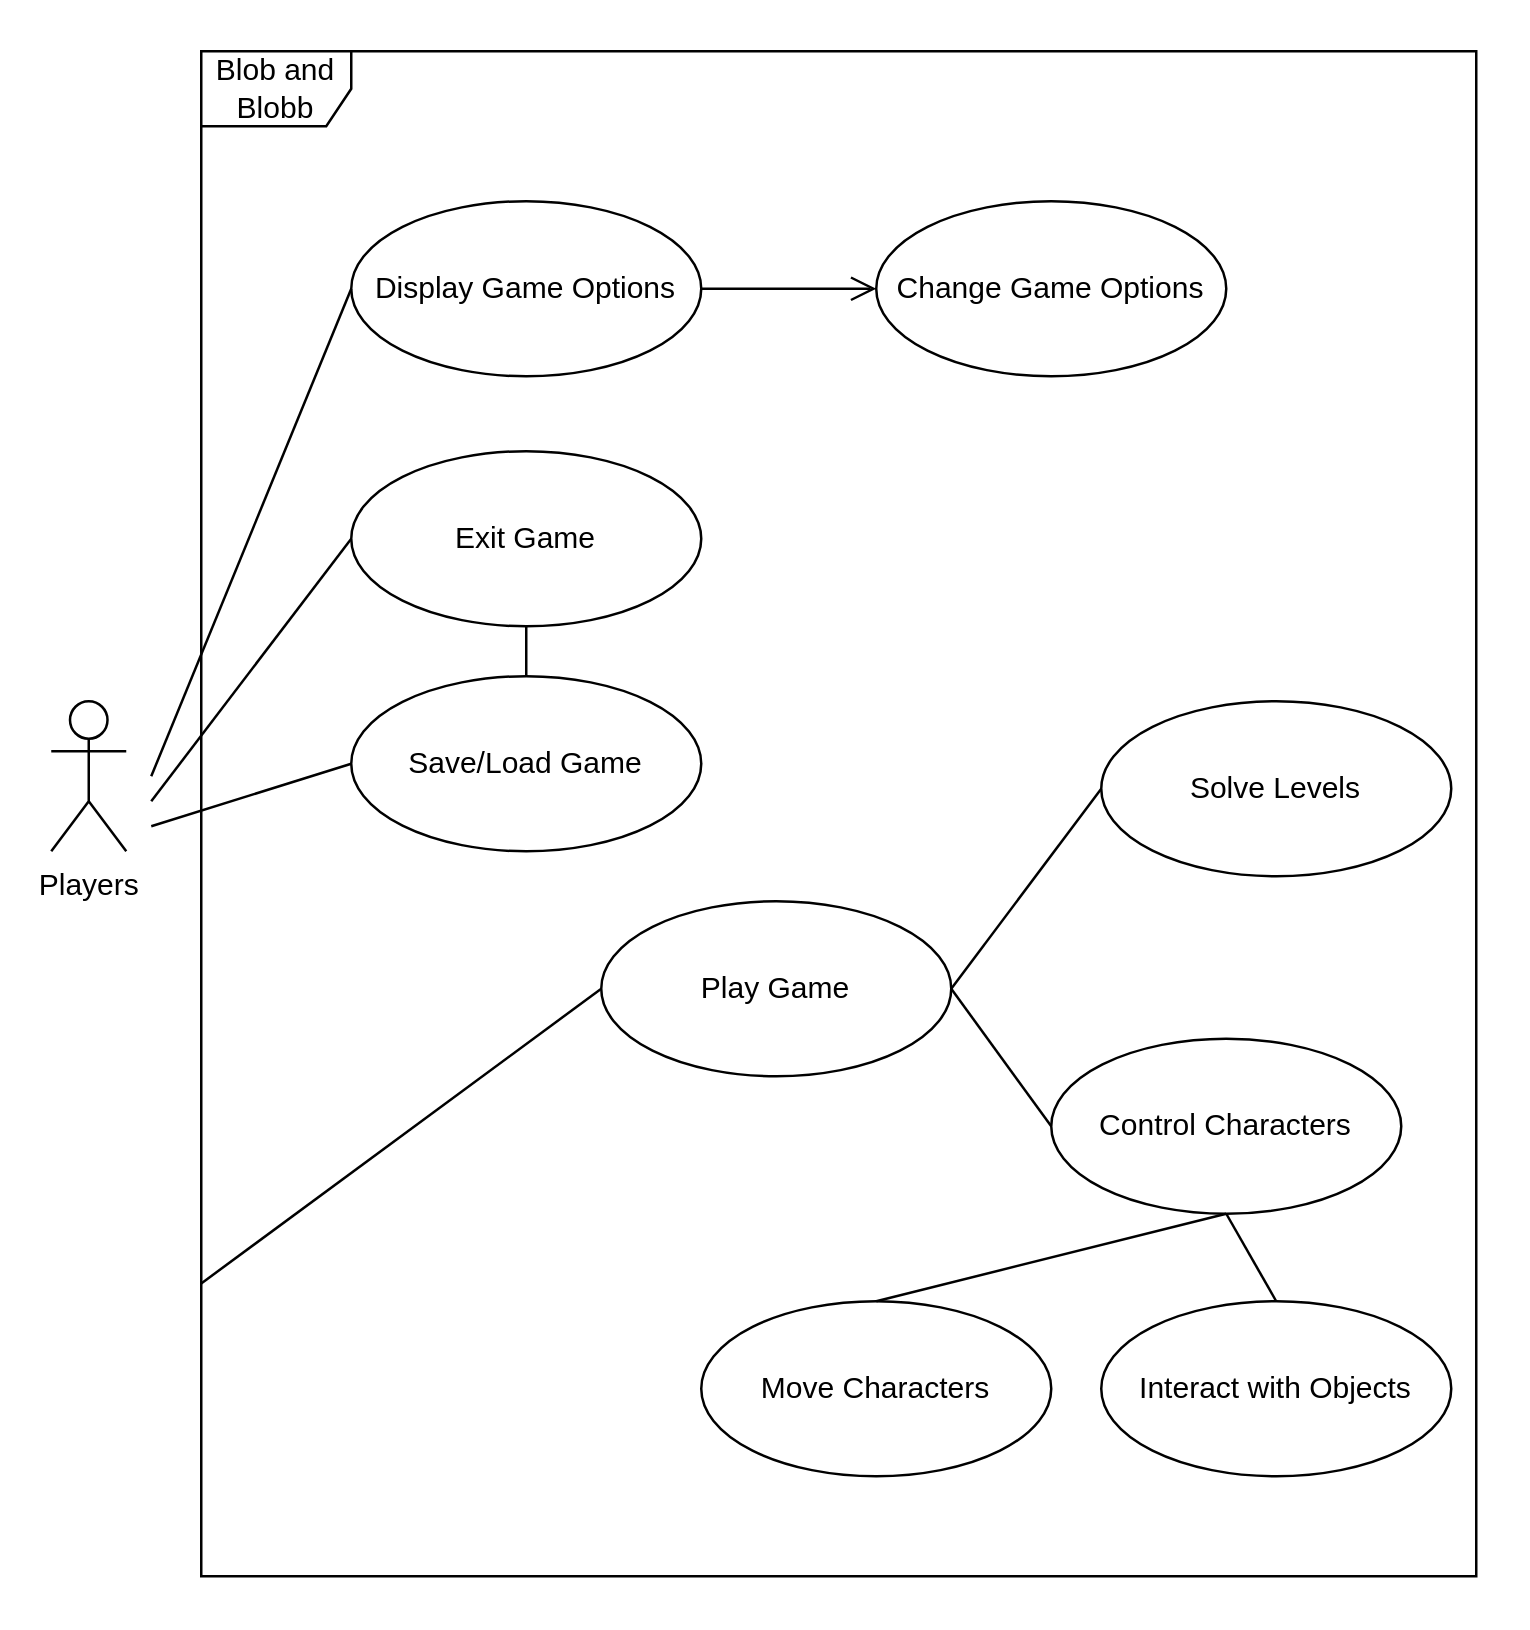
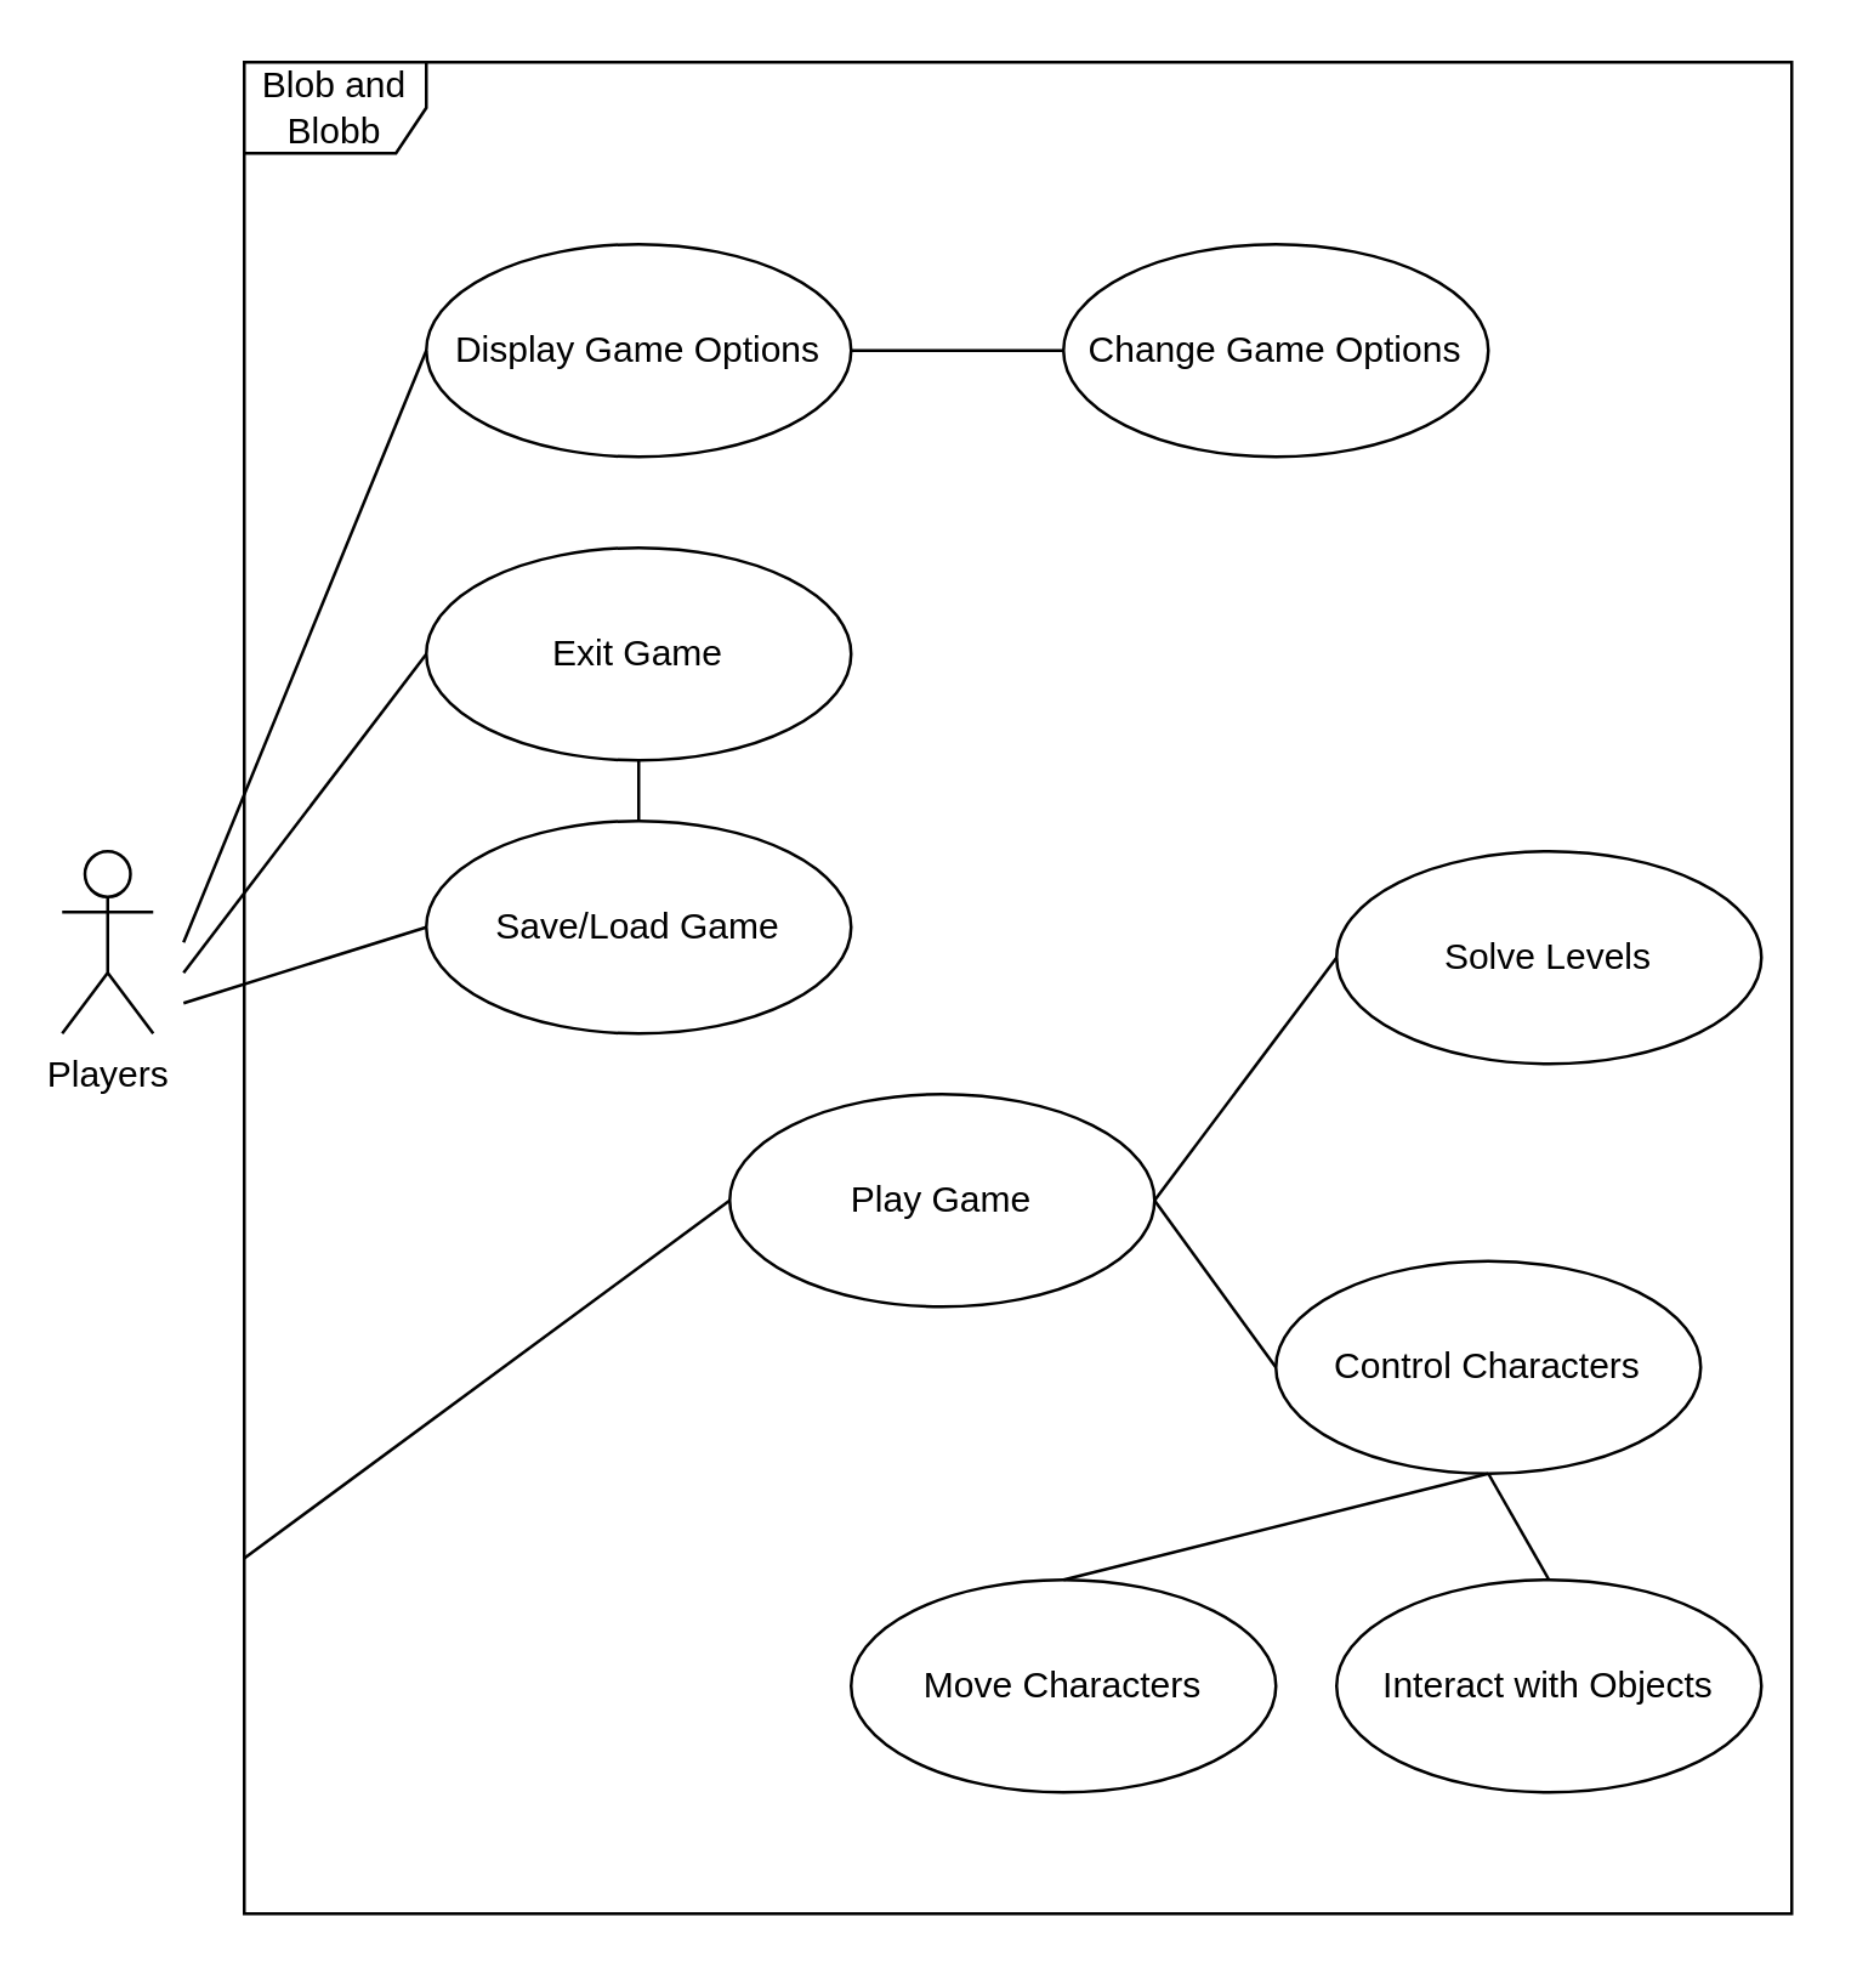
  <mxCell id="0" />
  <mxCell id="1" parent="0" />
  <mxCell id="2" value="Players" style="shape=umlActor;verticalLabelPosition=bottom;verticalAlign=top;html=1;" vertex="1" parent="1"><mxGeometry x="20" y="280" width="30" height="60" as="geometry" /></mxCell>
  <mxCell id="3" value="Blob and Blobb" style="shape=umlFrame;whiteSpace=wrap;html=1;pointerEvents=0;" vertex="1" parent="1"><mxGeometry x="80" y="20" width="510" height="610" as="geometry" /></mxCell>
  <mxCell id="4" value="Display Game Options" style="ellipse;whiteSpace=wrap;html=1;" vertex="1" parent="1"><mxGeometry x="140" y="80" width="140" height="70" as="geometry" /></mxCell>
  <mxCell id="5" value="Change Game Options" style="ellipse;whiteSpace=wrap;html=1;" vertex="1" parent="1"><mxGeometry x="350" y="80" width="140" height="70" as="geometry" /></mxCell>
  <mxCell id="6" value="Save/Load Game" style="ellipse;whiteSpace=wrap;html=1;" vertex="1" parent="1"><mxGeometry x="140" y="270" width="140" height="70" as="geometry" /></mxCell>
  <mxCell id="7" value="Exit Game" style="ellipse;whiteSpace=wrap;html=1;" vertex="1" parent="1"><mxGeometry x="140" y="180" width="140" height="70" as="geometry" /></mxCell>
  <mxCell id="8" value="Play Game" style="ellipse;whiteSpace=wrap;html=1;" vertex="1" parent="1"><mxGeometry x="240" y="360" width="140" height="70" as="geometry" /></mxCell>
  <mxCell id="9" value="Solve Levels" style="ellipse;whiteSpace=wrap;html=1;" vertex="1" parent="1"><mxGeometry x="440" y="280" width="140" height="70" as="geometry" /></mxCell>
  <mxCell id="10" value="Control Characters" style="ellipse;whiteSpace=wrap;html=1;" vertex="1" parent="1"><mxGeometry x="420" y="415" width="140" height="70" as="geometry" /></mxCell>
  <mxCell id="11" value="Move Characters" style="ellipse;whiteSpace=wrap;html=1;" vertex="1" parent="1"><mxGeometry x="280" y="520" width="140" height="70" as="geometry" /></mxCell>
  <mxCell id="12" value="Interact with Objects" style="ellipse;whiteSpace=wrap;html=1;" vertex="1" parent="1"><mxGeometry x="440" y="520" width="140" height="70" as="geometry" /></mxCell>
  <mxCell id="13" value="" style="endArrow=none;html=1;rounded=0;fontSize=12;startSize=8;endSize=8;curved=1;entryX=0;entryY=0.5;entryDx=0;entryDy=0;" edge="1" parent="1" target="4"><mxGeometry width="50" height="50" relative="1" as="geometry"><mxPoint x="60" y="310" as="sourcePoint" /><mxPoint x="360" y="220" as="targetPoint" /></mxGeometry></mxCell>
  <mxCell id="14" value="" style="endArrow=none;html=1;rounded=0;fontSize=12;startSize=8;endSize=8;curved=1;entryX=0;entryY=0.5;entryDx=0;entryDy=0;" edge="1" parent="1" target="7"><mxGeometry width="50" height="50" relative="1" as="geometry"><mxPoint x="60" y="320" as="sourcePoint" /><mxPoint x="165" y="310" as="targetPoint" /></mxGeometry></mxCell>
  <mxCell id="15" value="" style="endArrow=none;html=1;rounded=0;fontSize=12;startSize=8;endSize=8;curved=1;entryX=0;entryY=0.5;entryDx=0;entryDy=0;" edge="1" parent="1" target="6"><mxGeometry width="50" height="50" relative="1" as="geometry"><mxPoint x="60" y="330" as="sourcePoint" /><mxPoint x="231" y="350" as="targetPoint" /></mxGeometry></mxCell>
  <mxCell id="16" value="" style="endArrow=none;html=1;rounded=0;fontSize=12;startSize=8;endSize=8;curved=1;exitX=0;exitY=0.5;exitDx=0;exitDy=0;" edge="1" parent="1" source="8" target="3"><mxGeometry width="50" height="50" relative="1" as="geometry"><mxPoint x="130" y="430" as="sourcePoint" /><mxPoint x="180" y="380" as="targetPoint" /></mxGeometry></mxCell>
  <mxCell id="17" value="" style="endArrow=none;html=1;rounded=0;fontSize=12;startSize=8;endSize=8;curved=1;exitX=1;exitY=0.5;exitDx=0;exitDy=0;entryX=0;entryY=0.5;entryDx=0;entryDy=0;" edge="1" parent="1" source="8" target="9"><mxGeometry width="50" height="50" relative="1" as="geometry"><mxPoint x="300" y="320" as="sourcePoint" /><mxPoint x="350" y="270" as="targetPoint" /></mxGeometry></mxCell>
  <mxCell id="18" value="" style="endArrow=none;html=1;rounded=0;fontSize=12;startSize=8;endSize=8;curved=1;exitX=1;exitY=0.5;exitDx=0;exitDy=0;entryX=0;entryY=0.5;entryDx=0;entryDy=0;" edge="1" parent="1" source="8" target="10"><mxGeometry width="50" height="50" relative="1" as="geometry"><mxPoint x="310" y="270" as="sourcePoint" /><mxPoint x="360" y="220" as="targetPoint" /></mxGeometry></mxCell>
- <mxCell id="19" value="" style="endArrow=open;html=1;rounded=0;fontSize=12;startSize=8;endSize=8;curved=1;exitX=1;exitY=0.5;exitDx=0;exitDy=0;entryX=0;entryY=0.5;entryDx=0;entryDy=0;" edge="1" parent="1" source="4" target="5"><mxGeometry width="50" height="50" relative="1" as="geometry"><mxPoint x="310" y="270" as="sourcePoint" /><mxPoint x="360" y="220" as="targetPoint" /></mxGeometry></mxCell>
+ <mxCell id="19" value="" style="endArrow=none;html=1;rounded=0;fontSize=12;startSize=8;endSize=8;curved=1;exitX=1;exitY=0.5;exitDx=0;exitDy=0;entryX=0;entryY=0.5;entryDx=0;entryDy=0;" edge="1" parent="1" source="4" target="5"><mxGeometry width="50" height="50" relative="1" as="geometry"><mxPoint x="310" y="270" as="sourcePoint" /><mxPoint x="360" y="220" as="targetPoint" /></mxGeometry></mxCell>
  <mxCell id="20" value="" style="endArrow=none;html=1;rounded=0;fontSize=12;startSize=8;endSize=8;curved=1;entryX=0.5;entryY=1;entryDx=0;entryDy=0;exitX=0.5;exitY=0;exitDx=0;exitDy=0;" edge="1" parent="1" source="6" target="7"><mxGeometry width="50" height="50" relative="1" as="geometry"><mxPoint x="310" y="450" as="sourcePoint" /><mxPoint x="360" y="400" as="targetPoint" /></mxGeometry></mxCell>
  <mxCell id="21" value="" style="endArrow=none;html=1;rounded=0;fontSize=12;startSize=8;endSize=8;curved=1;entryX=0.5;entryY=1;entryDx=0;entryDy=0;exitX=0.5;exitY=0;exitDx=0;exitDy=0;" edge="1" parent="1" source="11" target="10"><mxGeometry width="50" height="50" relative="1" as="geometry"><mxPoint x="310" y="450" as="sourcePoint" /><mxPoint x="360" y="400" as="targetPoint" /></mxGeometry></mxCell>
  <mxCell id="22" value="" style="endArrow=none;html=1;rounded=0;fontSize=12;startSize=8;endSize=8;curved=1;entryX=0.5;entryY=1;entryDx=0;entryDy=0;exitX=0.5;exitY=0;exitDx=0;exitDy=0;" edge="1" parent="1" source="12" target="10"><mxGeometry width="50" height="50" relative="1" as="geometry"><mxPoint x="310" y="450" as="sourcePoint" /><mxPoint x="360" y="400" as="targetPoint" /></mxGeometry></mxCell>
